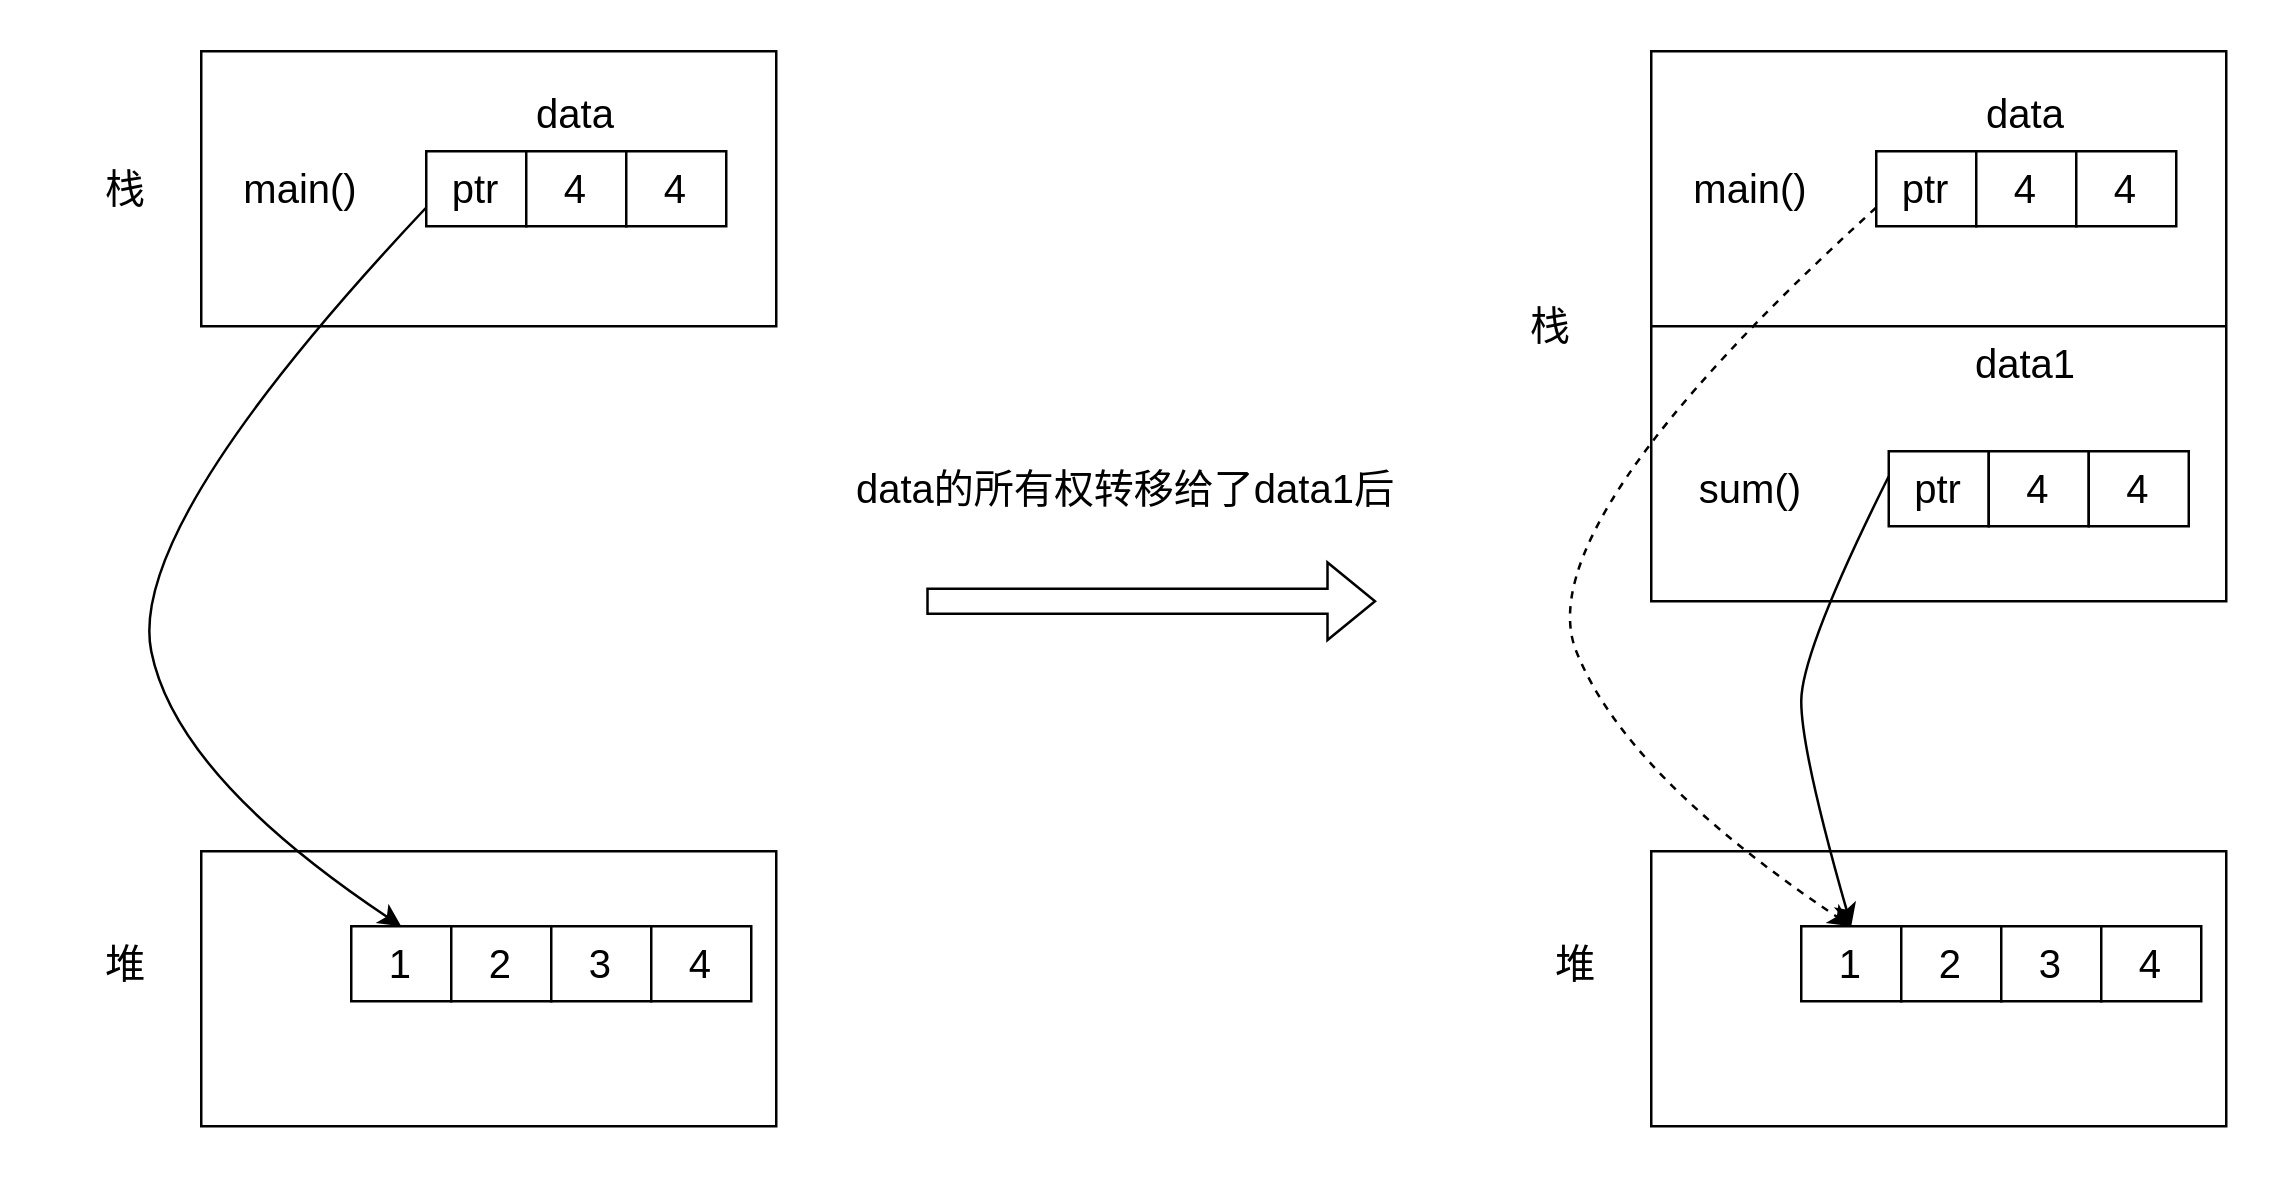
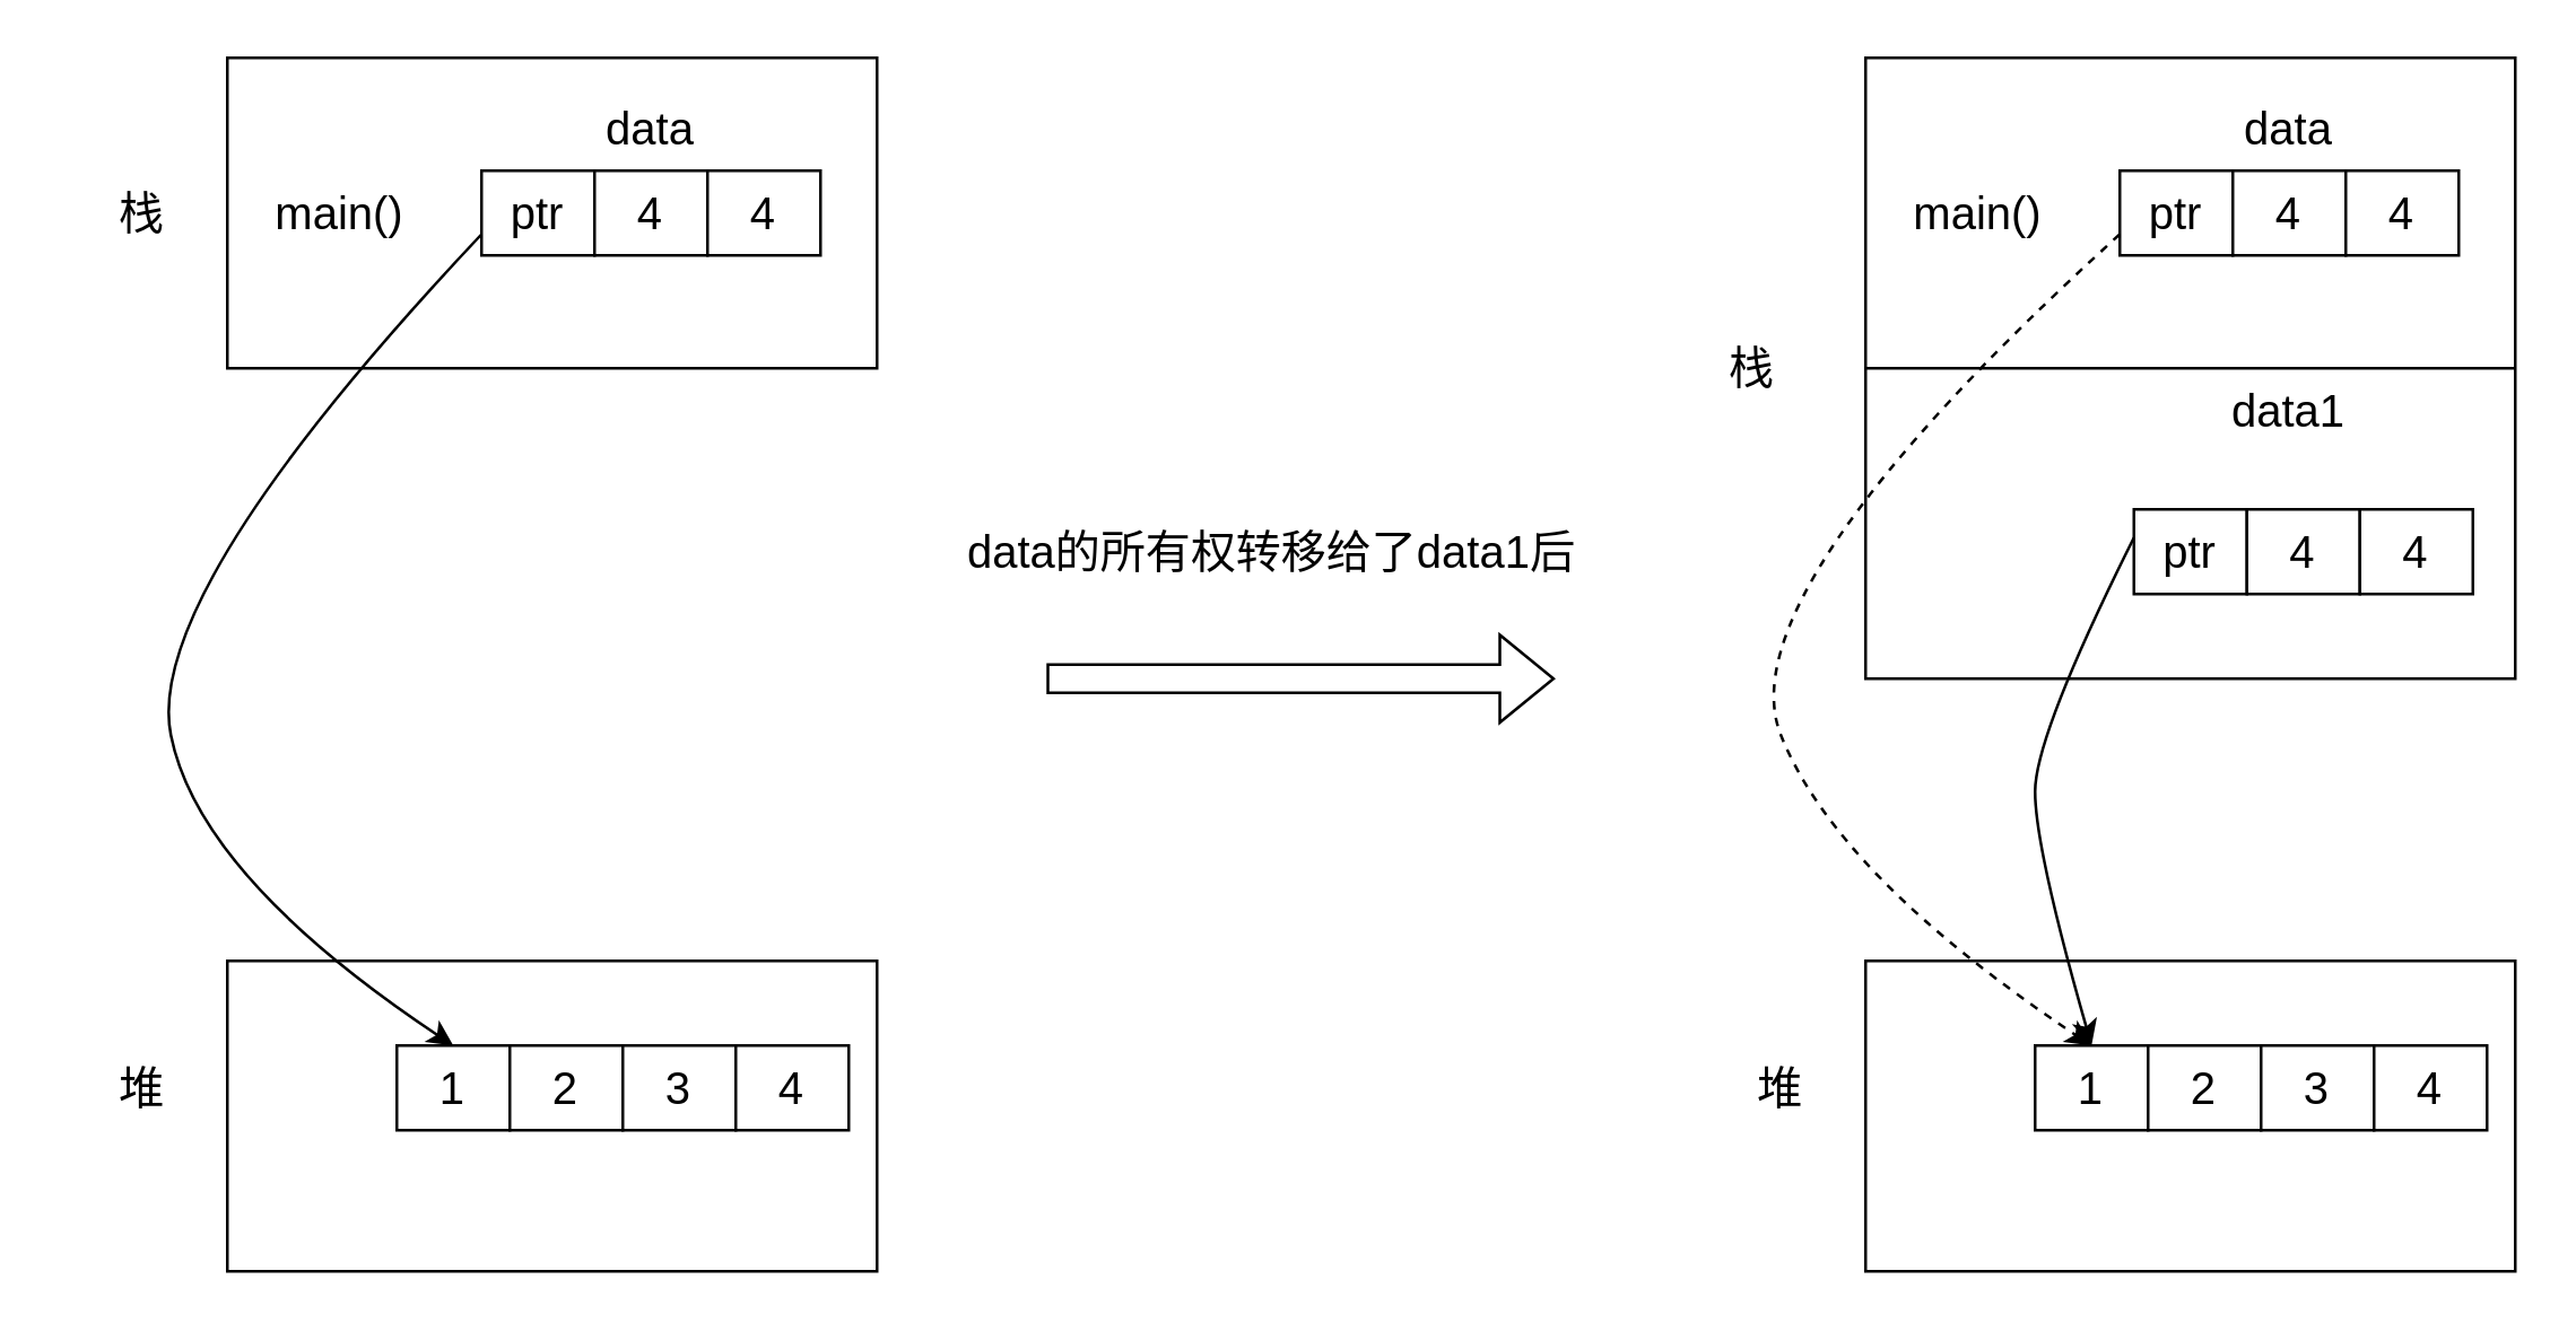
  <mxCell id="0" />
  <mxCell id="1" parent="0" />
  <mxCell id="2" value="" style="rounded=0;whiteSpace=wrap;html=1;" parent="1" vertex="1"><mxGeometry x="80" y="20" width="230" height="110" as="geometry" /></mxCell>
  <mxCell id="3" value="" style="rounded=0;whiteSpace=wrap;html=1;" parent="1" vertex="1"><mxGeometry x="80" y="340" width="230" height="110" as="geometry" /></mxCell>
  <mxCell id="4" value="&lt;font style=&quot;font-size: 16px;&quot;&gt;栈&lt;/font&gt;" style="text;html=1;strokeColor=none;fillColor=none;align=center;verticalAlign=middle;whiteSpace=wrap;rounded=0;" parent="1" vertex="1"><mxGeometry x="20" y="60" width="60" height="30" as="geometry" /></mxCell>
  <mxCell id="5" value="&lt;font style=&quot;font-size: 16px;&quot;&gt;堆&lt;/font&gt;" style="text;html=1;strokeColor=none;fillColor=none;align=center;verticalAlign=middle;whiteSpace=wrap;rounded=0;" parent="1" vertex="1"><mxGeometry x="20" y="370" width="60" height="30" as="geometry" /></mxCell>
  <mxCell id="6" value="main()" style="text;html=1;strokeColor=none;fillColor=none;align=center;verticalAlign=middle;whiteSpace=wrap;rounded=0;fontSize=16;" parent="1" vertex="1"><mxGeometry x="90" y="60" width="60" height="30" as="geometry" /></mxCell>
  <mxCell id="7" value="1" style="rounded=0;whiteSpace=wrap;html=1;fontSize=16;" parent="1" vertex="1"><mxGeometry x="140" y="370" width="40" height="30" as="geometry" /></mxCell>
  <mxCell id="8" value="2" style="rounded=0;whiteSpace=wrap;html=1;fontSize=16;" parent="1" vertex="1"><mxGeometry x="180" y="370" width="40" height="30" as="geometry" /></mxCell>
  <mxCell id="9" value="3" style="rounded=0;whiteSpace=wrap;html=1;fontSize=16;" parent="1" vertex="1"><mxGeometry x="220" y="370" width="40" height="30" as="geometry" /></mxCell>
  <mxCell id="10" value="4" style="rounded=0;whiteSpace=wrap;html=1;fontSize=16;" parent="1" vertex="1"><mxGeometry x="260" y="370" width="40" height="30" as="geometry" /></mxCell>
  <mxCell id="11" value="ptr" style="rounded=0;whiteSpace=wrap;html=1;fontSize=16;" parent="1" vertex="1"><mxGeometry x="170" y="60" width="40" height="30" as="geometry" /></mxCell>
  <mxCell id="12" value="4" style="rounded=0;whiteSpace=wrap;html=1;fontSize=16;" parent="1" vertex="1"><mxGeometry x="210" y="60" width="40" height="30" as="geometry" /></mxCell>
  <mxCell id="13" value="4" style="rounded=0;whiteSpace=wrap;html=1;fontSize=16;" parent="1" vertex="1"><mxGeometry x="250" y="60" width="40" height="30" as="geometry" /></mxCell>
  <mxCell id="14" value="data" style="text;html=1;strokeColor=none;fillColor=none;align=center;verticalAlign=middle;whiteSpace=wrap;rounded=0;fontSize=16;" parent="1" vertex="1"><mxGeometry x="200" y="30" width="60" height="30" as="geometry" /></mxCell>
  <mxCell id="15" value="" style="curved=1;endArrow=classic;html=1;rounded=0;fontSize=16;exitX=0;exitY=0.75;exitDx=0;exitDy=0;entryX=0.5;entryY=0;entryDx=0;entryDy=0;" parent="1" source="11" target="7" edge="1"><mxGeometry width="50" height="50" relative="1" as="geometry"><mxPoint x="-30" y="340" as="sourcePoint" /><mxPoint x="20" y="290" as="targetPoint" /><Array as="points"><mxPoint x="50" y="210" /><mxPoint x="70" y="310" /></Array></mxGeometry></mxCell>
  <mxCell id="16" value="" style="rounded=0;whiteSpace=wrap;html=1;" parent="1" vertex="1"><mxGeometry x="660" y="20" width="230" height="220" as="geometry" /></mxCell>
  <mxCell id="17" value="" style="rounded=0;whiteSpace=wrap;html=1;" parent="1" vertex="1"><mxGeometry x="660" y="340" width="230" height="110" as="geometry" /></mxCell>
  <mxCell id="18" value="&lt;font style=&quot;font-size: 16px;&quot;&gt;栈&lt;/font&gt;" style="text;html=1;strokeColor=none;fillColor=none;align=center;verticalAlign=middle;whiteSpace=wrap;rounded=0;" parent="1" vertex="1"><mxGeometry x="590" y="115" width="60" height="30" as="geometry" /></mxCell>
  <mxCell id="19" value="&lt;font style=&quot;font-size: 16px;&quot;&gt;堆&lt;/font&gt;" style="text;html=1;strokeColor=none;fillColor=none;align=center;verticalAlign=middle;whiteSpace=wrap;rounded=0;" parent="1" vertex="1"><mxGeometry x="600" y="370" width="60" height="30" as="geometry" /></mxCell>
  <mxCell id="20" value="" style="endArrow=none;html=1;rounded=0;fontSize=16;exitX=0;exitY=0.5;exitDx=0;exitDy=0;entryX=1;entryY=0.5;entryDx=0;entryDy=0;" parent="1" source="16" target="16" edge="1"><mxGeometry width="50" height="50" relative="1" as="geometry"><mxPoint x="710" y="130" as="sourcePoint" /><mxPoint x="760" y="80" as="targetPoint" /></mxGeometry></mxCell>
  <mxCell id="21" value="main()" style="text;html=1;strokeColor=none;fillColor=none;align=center;verticalAlign=middle;whiteSpace=wrap;rounded=0;fontSize=16;" parent="1" vertex="1"><mxGeometry x="670" y="60" width="60" height="30" as="geometry" /></mxCell>
- <mxCell id="22" value="sum()" style="text;html=1;strokeColor=none;fillColor=none;align=center;verticalAlign=middle;whiteSpace=wrap;rounded=0;fontSize=16;" parent="1" vertex="1"><mxGeometry x="670" y="180" width="60" height="30" as="geometry" /></mxCell>
  <mxCell id="23" value="1" style="rounded=0;whiteSpace=wrap;html=1;fontSize=16;" parent="1" vertex="1"><mxGeometry x="720" y="370" width="40" height="30" as="geometry" /></mxCell>
  <mxCell id="24" value="2" style="rounded=0;whiteSpace=wrap;html=1;fontSize=16;" parent="1" vertex="1"><mxGeometry x="760" y="370" width="40" height="30" as="geometry" /></mxCell>
  <mxCell id="25" value="3" style="rounded=0;whiteSpace=wrap;html=1;fontSize=16;" parent="1" vertex="1"><mxGeometry x="800" y="370" width="40" height="30" as="geometry" /></mxCell>
  <mxCell id="26" value="4" style="rounded=0;whiteSpace=wrap;html=1;fontSize=16;" parent="1" vertex="1"><mxGeometry x="840" y="370" width="40" height="30" as="geometry" /></mxCell>
  <mxCell id="27" value="ptr" style="rounded=0;whiteSpace=wrap;html=1;fontSize=16;" parent="1" vertex="1"><mxGeometry x="750" y="60" width="40" height="30" as="geometry" /></mxCell>
  <mxCell id="28" value="4" style="rounded=0;whiteSpace=wrap;html=1;fontSize=16;" parent="1" vertex="1"><mxGeometry x="790" y="60" width="40" height="30" as="geometry" /></mxCell>
  <mxCell id="29" value="4" style="rounded=0;whiteSpace=wrap;html=1;fontSize=16;" parent="1" vertex="1"><mxGeometry x="830" y="60" width="40" height="30" as="geometry" /></mxCell>
  <mxCell id="30" value="data" style="text;html=1;strokeColor=none;fillColor=none;align=center;verticalAlign=middle;whiteSpace=wrap;rounded=0;fontSize=16;" parent="1" vertex="1"><mxGeometry x="780" y="30" width="60" height="30" as="geometry" /></mxCell>
  <mxCell id="31" value="ptr" style="rounded=0;whiteSpace=wrap;html=1;fontSize=16;" parent="1" vertex="1"><mxGeometry x="755" y="180" width="40" height="30" as="geometry" /></mxCell>
  <mxCell id="32" value="4" style="rounded=0;whiteSpace=wrap;html=1;fontSize=16;" parent="1" vertex="1"><mxGeometry x="795" y="180" width="40" height="30" as="geometry" /></mxCell>
  <mxCell id="33" value="4" style="rounded=0;whiteSpace=wrap;html=1;fontSize=16;" parent="1" vertex="1"><mxGeometry x="835" y="180" width="40" height="30" as="geometry" /></mxCell>
  <mxCell id="34" value="" style="curved=1;endArrow=classic;html=1;rounded=0;fontSize=16;exitX=0;exitY=0.75;exitDx=0;exitDy=0;entryX=0.5;entryY=0;entryDx=0;entryDy=0;dashed=1;" parent="1" source="27" target="23" edge="1"><mxGeometry width="50" height="50" relative="1" as="geometry"><mxPoint x="550" y="340" as="sourcePoint" /><mxPoint x="600" y="290" as="targetPoint" /><Array as="points"><mxPoint x="610" y="210" /><mxPoint x="650" y="310" /></Array></mxGeometry></mxCell>
  <mxCell id="35" value="" style="shape=flexArrow;endArrow=classic;html=1;rounded=0;fontSize=16;" parent="1" edge="1"><mxGeometry width="50" height="50" relative="1" as="geometry"><mxPoint x="370" y="240" as="sourcePoint" /><mxPoint x="550" y="240" as="targetPoint" /></mxGeometry></mxCell>
  <mxCell id="36" value="" style="curved=1;endArrow=classic;html=1;rounded=0;fontSize=16;exitX=0;exitY=0.75;exitDx=0;exitDy=0;entryX=0.5;entryY=0;entryDx=0;entryDy=0;" parent="1" target="23" edge="1"><mxGeometry width="50" height="50" relative="1" as="geometry"><mxPoint x="755" y="190" as="sourcePoint" /><mxPoint x="745" y="477.5" as="targetPoint" /><Array as="points"><mxPoint x="720" y="260" /><mxPoint x="720" y="300" /></Array></mxGeometry></mxCell>
  <mxCell id="37" value="data的所有权转移给了data1后" style="text;html=1;strokeColor=none;fillColor=none;align=center;verticalAlign=middle;whiteSpace=wrap;rounded=0;fontSize=16;" parent="1" vertex="1"><mxGeometry x="340" y="180" width="220" height="30" as="geometry" /></mxCell>
  <mxCell id="38" value="data1" style="text;html=1;strokeColor=none;fillColor=none;align=center;verticalAlign=middle;whiteSpace=wrap;rounded=0;fontSize=16;" vertex="1" parent="1"><mxGeometry x="780" y="130" width="60" height="30" as="geometry" /></mxCell>
